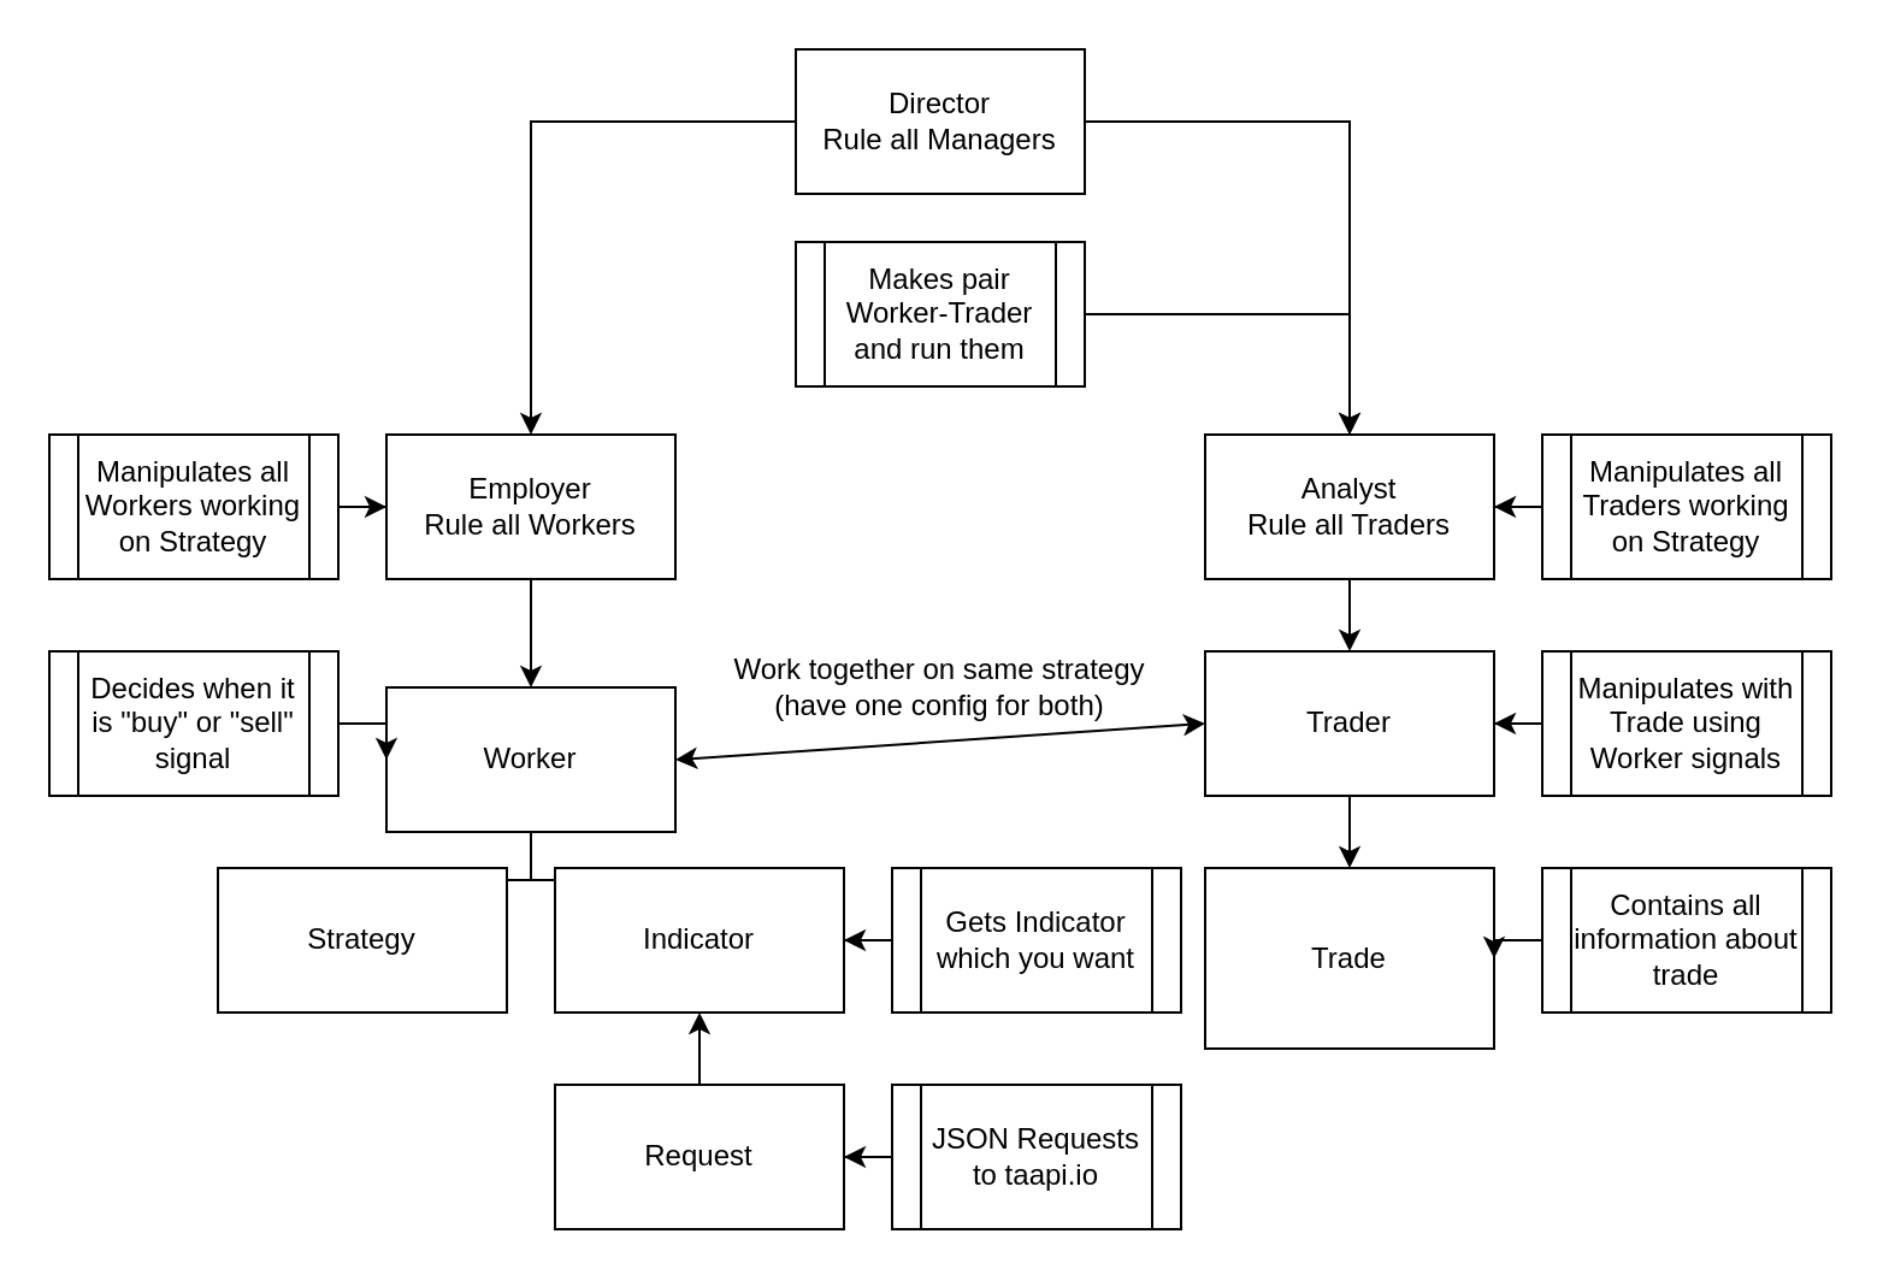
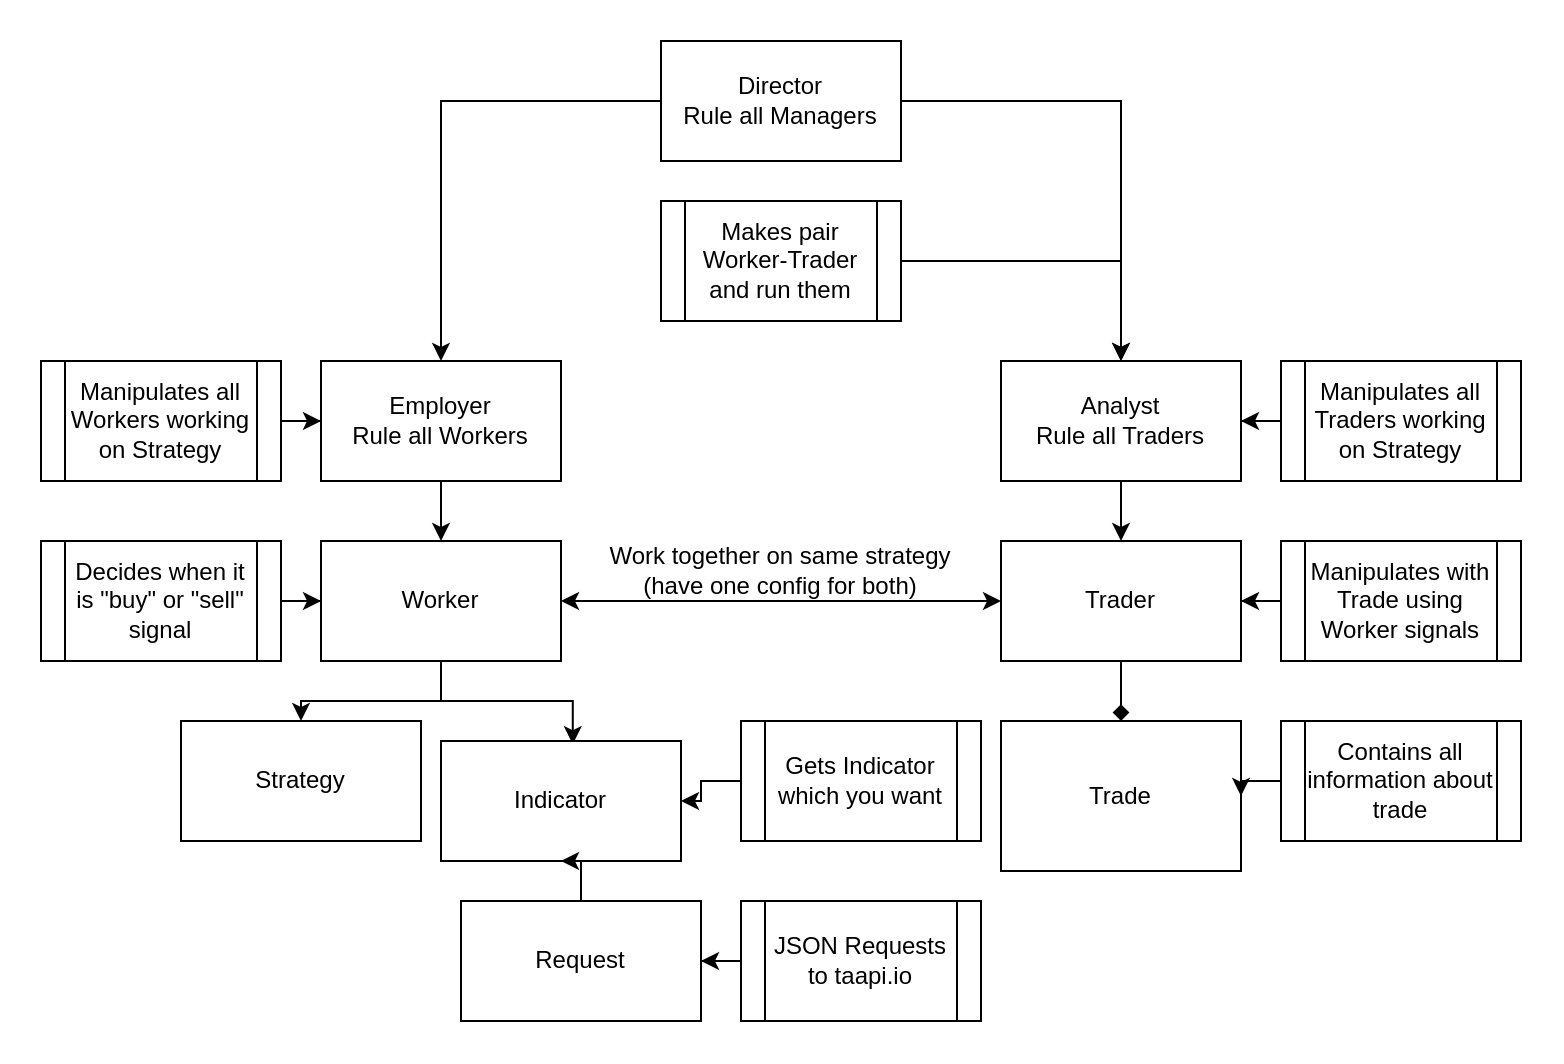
  <mxCell id="0" />
  <mxCell id="1" parent="0" />
  <mxCell id="2" style="edgeStyle=orthogonalEdgeStyle;rounded=0;orthogonalLoop=1;jettySize=auto;html=1;entryX=0.5;entryY=0;entryDx=0;entryDy=0;" edge="1" parent="1" source="4" target="6"><mxGeometry relative="1" as="geometry" /></mxCell>
  <mxCell id="3" style="edgeStyle=orthogonalEdgeStyle;rounded=0;orthogonalLoop=1;jettySize=auto;html=1;entryX=0.5;entryY=0;entryDx=0;entryDy=0;" edge="1" parent="1" source="4" target="8"><mxGeometry relative="1" as="geometry" /></mxCell>
  <mxCell id="4" value="&lt;div&gt;Director&lt;/div&gt;&lt;div&gt;Rule all Managers&lt;br&gt;&lt;/div&gt;" style="rounded=0;whiteSpace=wrap;html=1;" vertex="1" parent="1"><mxGeometry x="330" y="20" width="120" height="60" as="geometry" /></mxCell>
  <mxCell id="5" style="edgeStyle=orthogonalEdgeStyle;rounded=0;orthogonalLoop=1;jettySize=auto;html=1;entryX=0.5;entryY=0;entryDx=0;entryDy=0;" edge="1" parent="1" source="6" target="17"><mxGeometry relative="1" as="geometry" /></mxCell>
  <mxCell id="6" value="&lt;div&gt;Employer&lt;/div&gt;&lt;div&gt;Rule all Workers&lt;br&gt;&lt;/div&gt;" style="rounded=0;whiteSpace=wrap;html=1;" vertex="1" parent="1"><mxGeometry x="160" y="180" width="120" height="60" as="geometry" /></mxCell>
  <mxCell id="7" style="edgeStyle=orthogonalEdgeStyle;rounded=0;orthogonalLoop=1;jettySize=auto;html=1;entryX=0.5;entryY=0;entryDx=0;entryDy=0;" edge="1" parent="1" source="8" target="19"><mxGeometry relative="1" as="geometry" /></mxCell>
  <mxCell id="8" value="&lt;div&gt;Analyst&lt;/div&gt;&lt;div&gt;Rule all Traders&lt;br&gt;&lt;/div&gt;" style="rounded=0;whiteSpace=wrap;html=1;" vertex="1" parent="1"><mxGeometry x="500" y="180" width="120" height="60" as="geometry" /></mxCell>
  <mxCell id="9" style="edgeStyle=orthogonalEdgeStyle;rounded=0;orthogonalLoop=1;jettySize=auto;html=1;" edge="1" parent="1" source="10" target="8"><mxGeometry relative="1" as="geometry" /></mxCell>
  <mxCell id="10" value="Makes pair Worker-Trader and run them" style="shape=process;whiteSpace=wrap;html=1;backgroundOutline=1;" vertex="1" parent="1"><mxGeometry x="330" y="100" width="120" height="60" as="geometry" /></mxCell>
  <mxCell id="11" style="edgeStyle=orthogonalEdgeStyle;rounded=0;orthogonalLoop=1;jettySize=auto;html=1;entryX=0;entryY=0.5;entryDx=0;entryDy=0;" edge="1" parent="1" source="12" target="6"><mxGeometry relative="1" as="geometry" /></mxCell>
  <mxCell id="12" value="Manipulates all Workers working on Strategy" style="shape=process;whiteSpace=wrap;html=1;backgroundOutline=1;" vertex="1" parent="1"><mxGeometry x="20" y="180" width="120" height="60" as="geometry" /></mxCell>
  <mxCell id="13" style="edgeStyle=orthogonalEdgeStyle;rounded=0;orthogonalLoop=1;jettySize=auto;html=1;entryX=1;entryY=0.5;entryDx=0;entryDy=0;" edge="1" parent="1" source="14" target="8"><mxGeometry relative="1" as="geometry" /></mxCell>
  <mxCell id="14" value="Manipulates all Traders working on Strategy" style="shape=process;whiteSpace=wrap;html=1;backgroundOutline=1;" vertex="1" parent="1"><mxGeometry x="640" y="180" width="120" height="60" as="geometry" /></mxCell>
  <mxCell id="15" style="edgeStyle=orthogonalEdgeStyle;rounded=0;orthogonalLoop=1;jettySize=auto;html=1;entryX=0.5;entryY=0;entryDx=0;entryDy=0;" edge="1" parent="1" source="17" target="25"><mxGeometry relative="1" as="geometry" /></mxCell>
  <mxCell id="16" style="edgeStyle=orthogonalEdgeStyle;rounded=0;orthogonalLoop=1;jettySize=auto;html=1;entryX=0.549;entryY=0.027;entryDx=0;entryDy=0;entryPerimeter=0;" edge="1" parent="1" source="17" target="26"><mxGeometry relative="1" as="geometry" /></mxCell>
- <mxCell id="17" value="&lt;div&gt;Worker&lt;/div&gt;" style="rounded=0;whiteSpace=wrap;html=1;" vertex="1" parent="1"><mxGeometry x="160" y="285" width="120" height="60" as="geometry" /></mxCell>
- <mxCell id="18" style="edgeStyle=orthogonalEdgeStyle;rounded=0;orthogonalLoop=1;jettySize=auto;html=1;entryX=0.5;entryY=0;entryDx=0;entryDy=0;" edge="1" parent="1" source="19" target="34"><mxGeometry relative="1" as="geometry" /></mxCell>
+ <mxCell id="17" value="&lt;div&gt;Worker&lt;/div&gt;" style="rounded=0;whiteSpace=wrap;html=1;" vertex="1" parent="1"><mxGeometry x="160" y="270" width="120" height="60" as="geometry" /></mxCell>
+ <mxCell id="18" style="edgeStyle=orthogonalEdgeStyle;rounded=0;orthogonalLoop=1;jettySize=auto;html=1;entryX=0.5;entryY=0;entryDx=0;entryDy=0;endArrow=diamond;" edge="1" parent="1" source="19" target="34"><mxGeometry relative="1" as="geometry" /></mxCell>
  <mxCell id="19" value="Trader" style="rounded=0;whiteSpace=wrap;html=1;" vertex="1" parent="1"><mxGeometry x="500" y="270" width="120" height="60" as="geometry" /></mxCell>
  <mxCell id="20" style="edgeStyle=orthogonalEdgeStyle;rounded=0;orthogonalLoop=1;jettySize=auto;html=1;entryX=0;entryY=0.5;entryDx=0;entryDy=0;" edge="1" parent="1" source="21" target="17"><mxGeometry relative="1" as="geometry" /></mxCell>
  <mxCell id="21" value="Decides when it is &quot;buy&quot; or &quot;sell&quot; signal" style="shape=process;whiteSpace=wrap;html=1;backgroundOutline=1;" vertex="1" parent="1"><mxGeometry x="20" y="270" width="120" height="60" as="geometry" /></mxCell>
  <mxCell id="22" style="edgeStyle=orthogonalEdgeStyle;rounded=0;orthogonalLoop=1;jettySize=auto;html=1;entryX=1;entryY=0.5;entryDx=0;entryDy=0;" edge="1" parent="1" source="23" target="19"><mxGeometry relative="1" as="geometry" /></mxCell>
  <mxCell id="23" value="Manipulates with Trade using Worker signals" style="shape=process;whiteSpace=wrap;html=1;backgroundOutline=1;" vertex="1" parent="1"><mxGeometry x="640" y="270" width="120" height="60" as="geometry" /></mxCell>
  <mxCell id="24" value="Work together on same strategy (have one config for both)" style="text;html=1;strokeColor=none;fillColor=none;align=center;verticalAlign=middle;whiteSpace=wrap;rounded=0;" vertex="1" parent="1"><mxGeometry x="290" y="270" width="200" height="30" as="geometry" /></mxCell>
  <mxCell id="25" value="Strategy" style="rounded=0;whiteSpace=wrap;html=1;" vertex="1" parent="1"><mxGeometry x="90" y="360" width="120" height="60" as="geometry" /></mxCell>
- <mxCell id="26" value="Indicator" style="rounded=0;whiteSpace=wrap;html=1;" vertex="1" parent="1"><mxGeometry x="230" y="360" width="120" height="60" as="geometry" /></mxCell>
+ <mxCell id="26" value="Indicator" style="rounded=0;whiteSpace=wrap;html=1;" vertex="1" parent="1"><mxGeometry x="220" y="370" width="120" height="60" as="geometry" /></mxCell>
  <mxCell id="27" style="edgeStyle=orthogonalEdgeStyle;rounded=0;orthogonalLoop=1;jettySize=auto;html=1;entryX=1;entryY=0.5;entryDx=0;entryDy=0;" edge="1" parent="1" source="28" target="26"><mxGeometry relative="1" as="geometry" /></mxCell>
  <mxCell id="28" value="Gets Indicator which you want" style="shape=process;whiteSpace=wrap;html=1;backgroundOutline=1;" vertex="1" parent="1"><mxGeometry x="370" y="360" width="120" height="60" as="geometry" /></mxCell>
  <mxCell id="29" value="" style="endArrow=classic;startArrow=classic;html=1;rounded=0;entryX=0;entryY=0.5;entryDx=0;entryDy=0;exitX=1;exitY=0.5;exitDx=0;exitDy=0;" edge="1" parent="1" source="17" target="19"><mxGeometry width="50" height="50" relative="1" as="geometry"><mxPoint x="360" y="510" as="sourcePoint" /><mxPoint x="410" y="460" as="targetPoint" /></mxGeometry></mxCell>
  <mxCell id="30" style="edgeStyle=orthogonalEdgeStyle;rounded=0;orthogonalLoop=1;jettySize=auto;html=1;entryX=0.5;entryY=1;entryDx=0;entryDy=0;" edge="1" parent="1" source="31" target="26"><mxGeometry relative="1" as="geometry" /></mxCell>
  <mxCell id="31" value="Request" style="rounded=0;whiteSpace=wrap;html=1;" vertex="1" parent="1"><mxGeometry x="230" y="450" width="120" height="60" as="geometry" /></mxCell>
  <mxCell id="32" value="" style="edgeStyle=orthogonalEdgeStyle;rounded=0;orthogonalLoop=1;jettySize=auto;html=1;" edge="1" parent="1" source="33" target="31"><mxGeometry relative="1" as="geometry" /></mxCell>
  <mxCell id="33" value="JSON Requests to taapi.io" style="shape=process;whiteSpace=wrap;html=1;backgroundOutline=1;" vertex="1" parent="1"><mxGeometry x="370" y="450" width="120" height="60" as="geometry" /></mxCell>
  <mxCell id="34" value="Trade" style="rounded=0;whiteSpace=wrap;html=1;" vertex="1" parent="1"><mxGeometry x="500" y="360" width="120" height="75" as="geometry" /></mxCell>
  <mxCell id="35" style="edgeStyle=orthogonalEdgeStyle;rounded=0;orthogonalLoop=1;jettySize=auto;html=1;entryX=1;entryY=0.5;entryDx=0;entryDy=0;" edge="1" parent="1" source="36" target="34"><mxGeometry relative="1" as="geometry" /></mxCell>
  <mxCell id="36" value="Contains all information about trade" style="shape=process;whiteSpace=wrap;html=1;backgroundOutline=1;" vertex="1" parent="1"><mxGeometry x="640" y="360" width="120" height="60" as="geometry" /></mxCell>
